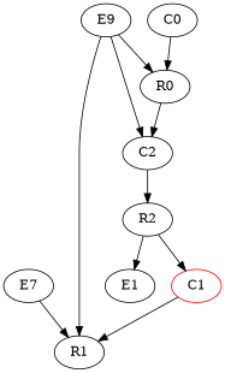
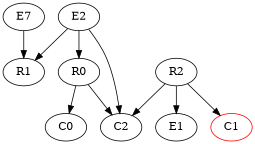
  digraph {
    node [type=E]
    n1 [label=E7]
    R1 [type=R]
    C2 [type=C]
    R2 [type=R]
    E1
    C1 [color=red type=C]
-   E2 [label=E9]
+   E2
    R0 [type=R]
    C0 [type=C]
    n1 -> R1
-   C2 -> R2
+   R2 -> C2
    R2 -> E1
    R2 -> C1
-   C1 -> R1
    E2 -> R1
    E2 -> C2
    E2 -> R0
    R0 -> C2
-   C0 -> R0
+   R0 -> C0
  }
